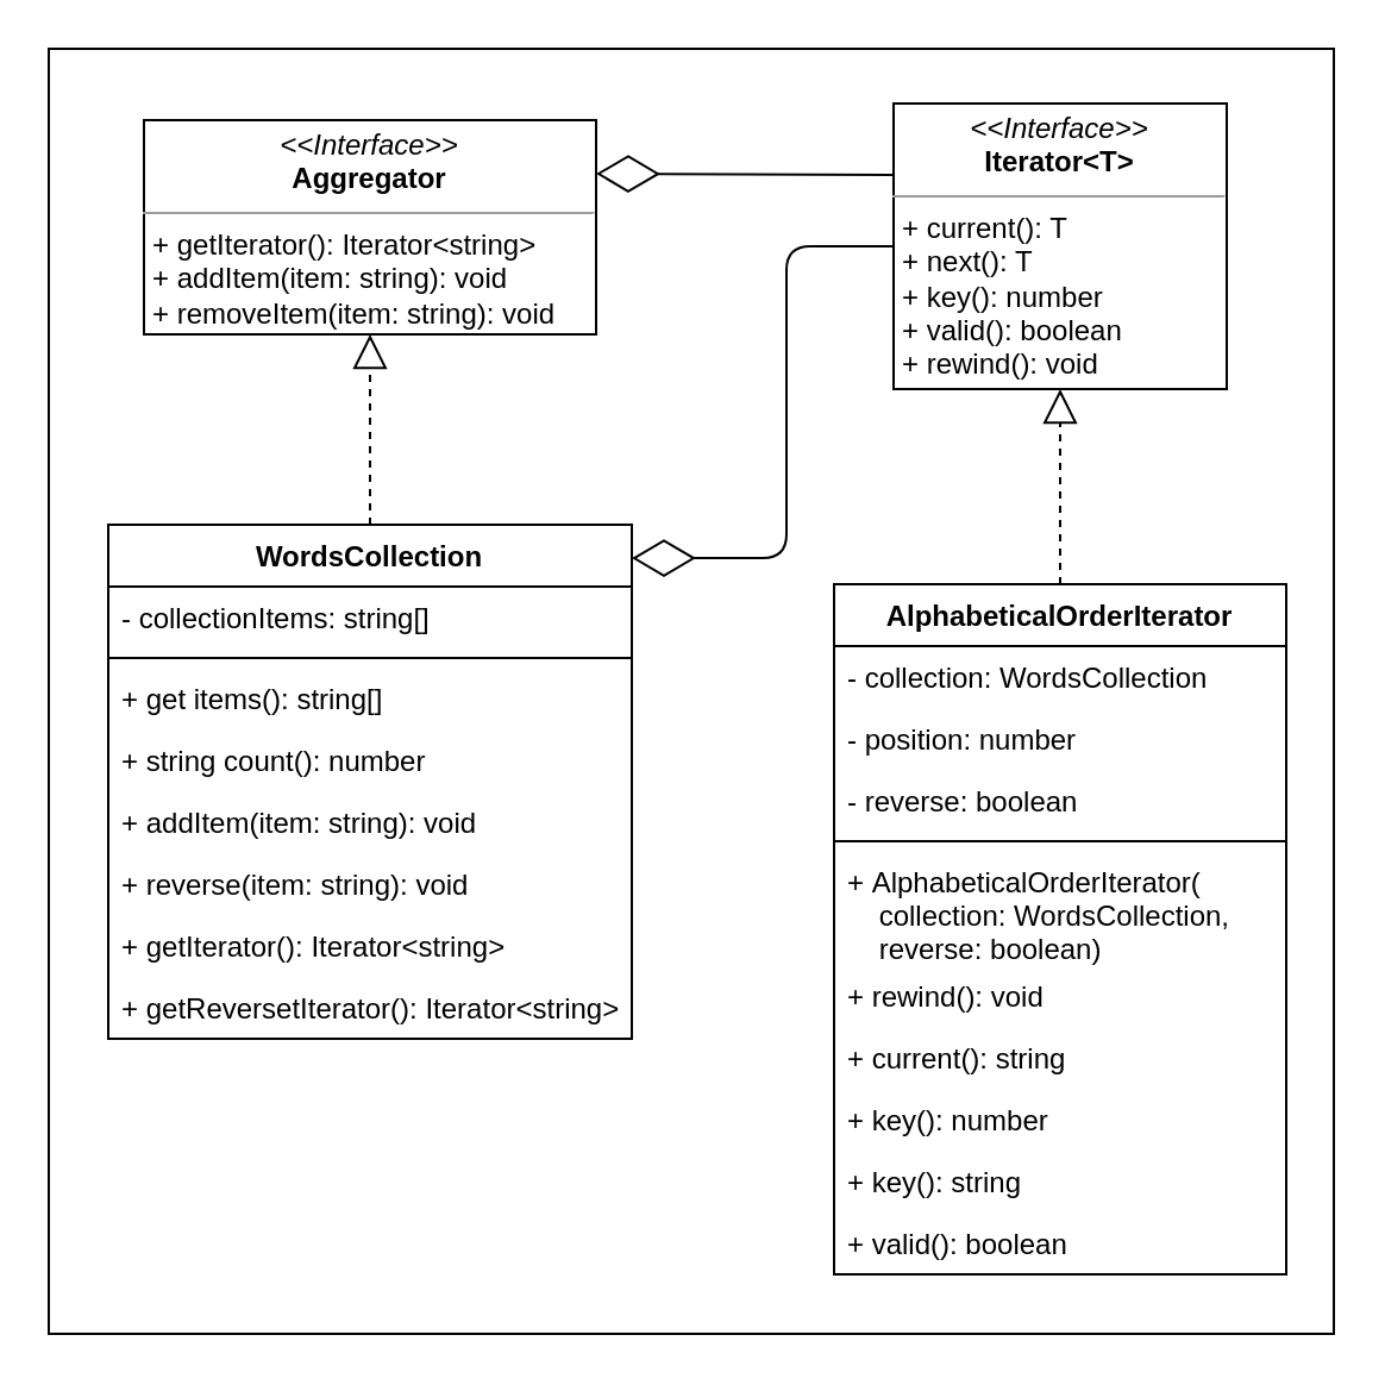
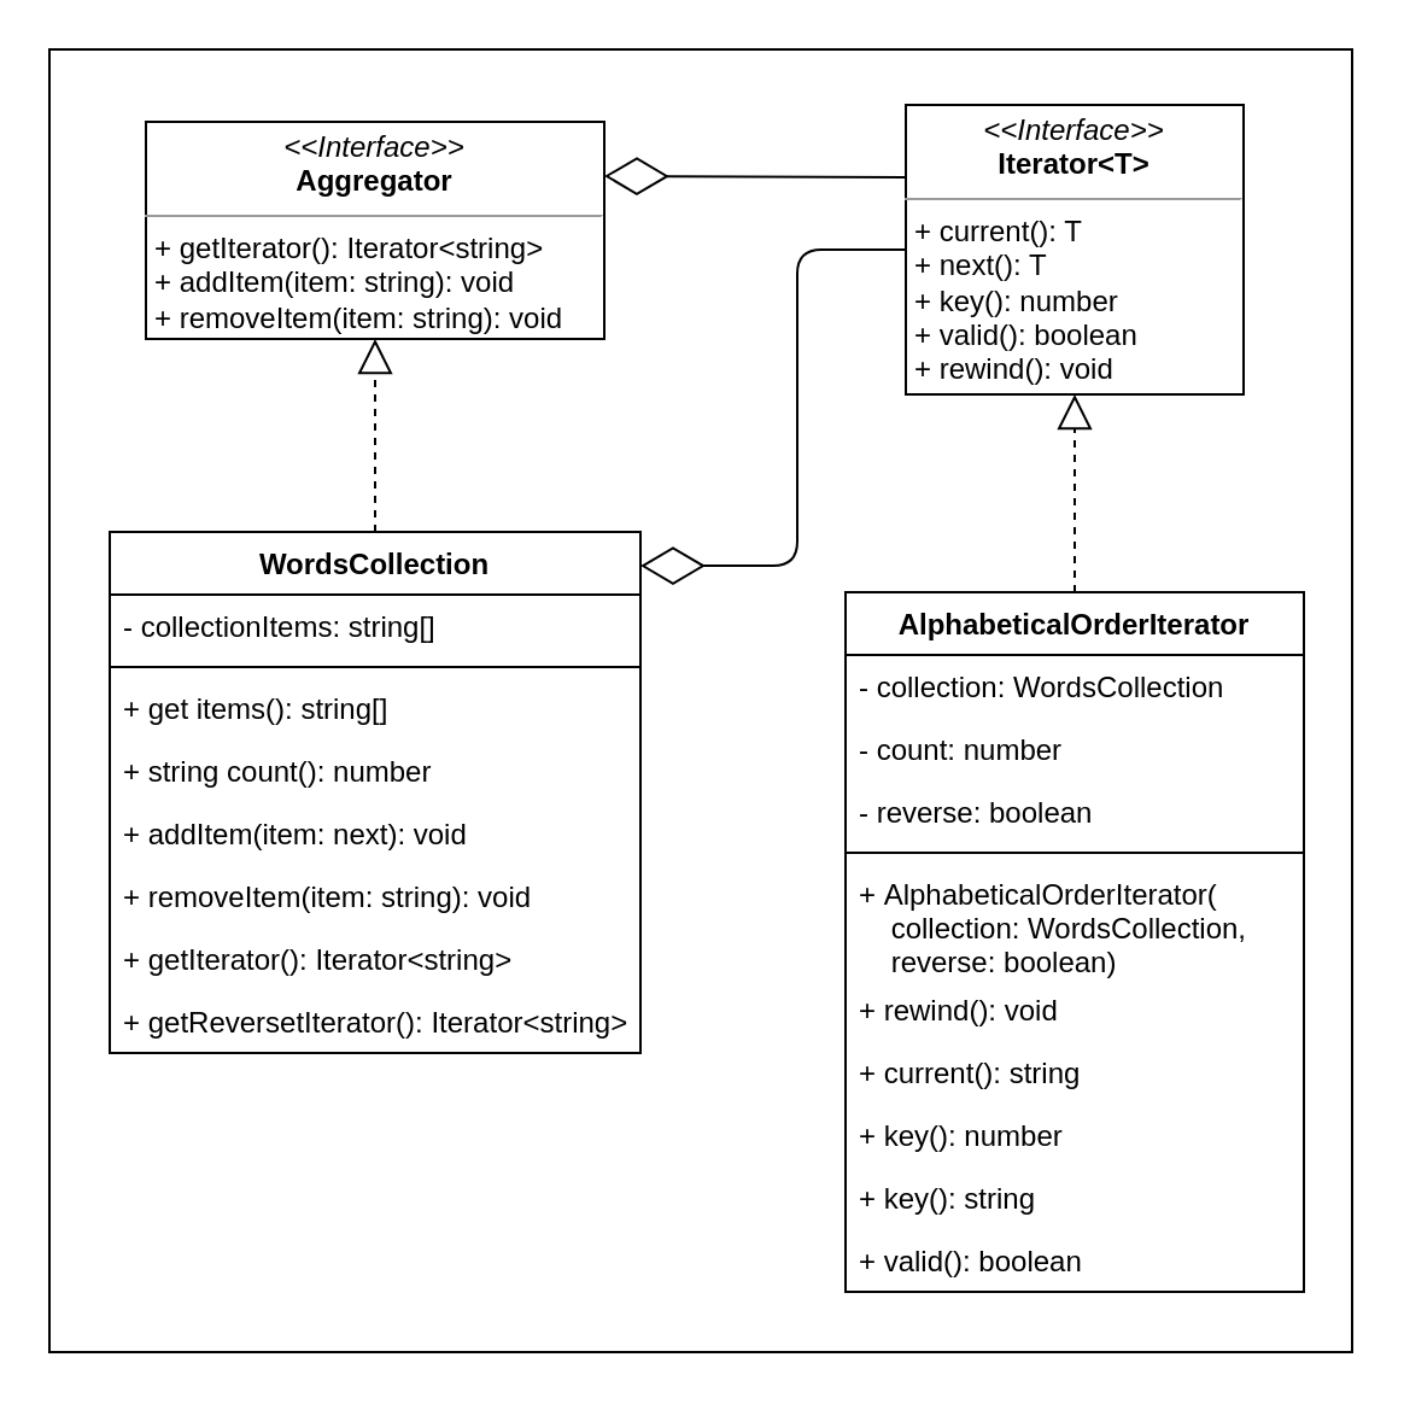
  <mxCell id="0" />
  <mxCell id="1" parent="0" />
  <mxCell id="2" value="" style="rounded=0;whiteSpace=wrap;html=1;" vertex="1" parent="1"><mxGeometry x="20" y="20" width="540" height="540" as="geometry" /></mxCell>
  <mxCell id="3" value="&lt;p style=&quot;margin: 0px ; margin-top: 4px ; text-align: center&quot;&gt;&lt;i&gt;&amp;lt;&amp;lt;Interface&amp;gt;&amp;gt;&lt;/i&gt;&lt;br&gt;&lt;b&gt;Aggregator&lt;/b&gt;&lt;/p&gt;&lt;hr size=&quot;1&quot;&gt;&lt;p style=&quot;margin: 0px ; margin-left: 4px&quot;&gt;+ getIterator(): Iterator&amp;lt;string&amp;gt;&lt;/p&gt;&lt;p style=&quot;margin: 0px ; margin-left: 4px&quot;&gt;+ addItem(item: string): void&lt;/p&gt;&lt;p style=&quot;margin: 0px ; margin-left: 4px&quot;&gt;+ removeItem(item: string): void&lt;/p&gt;" style="verticalAlign=top;align=left;overflow=fill;fontSize=12;fontFamily=Helvetica;html=1;" vertex="1" parent="1"><mxGeometry x="60" y="50" width="190" height="90" as="geometry" /></mxCell>
  <mxCell id="4" value="&lt;p style=&quot;margin: 0px ; margin-top: 4px ; text-align: center&quot;&gt;&lt;i&gt;&amp;lt;&amp;lt;Interface&amp;gt;&amp;gt;&lt;/i&gt;&lt;br&gt;&lt;b&gt;Iterator&amp;lt;T&amp;gt;&lt;/b&gt;&lt;/p&gt;&lt;hr size=&quot;1&quot;&gt;&lt;p style=&quot;margin: 0px ; margin-left: 4px&quot;&gt;+ current(): T&lt;/p&gt;&lt;p style=&quot;margin: 0px ; margin-left: 4px&quot;&gt;+ next(): T&lt;/p&gt;&lt;p style=&quot;margin: 0px ; margin-left: 4px&quot;&gt;+ key(): number&lt;/p&gt;&lt;p style=&quot;margin: 0px ; margin-left: 4px&quot;&gt;+ valid(): boolean&lt;/p&gt;&lt;p style=&quot;margin: 0px ; margin-left: 4px&quot;&gt;+ rewind(): void&lt;/p&gt;" style="verticalAlign=top;align=left;overflow=fill;fontSize=12;fontFamily=Helvetica;html=1;" vertex="1" parent="1"><mxGeometry x="375" y="43" width="140" height="120" as="geometry" /></mxCell>
  <mxCell id="5" value="WordsCollection" style="swimlane;fontStyle=1;align=center;verticalAlign=top;childLayout=stackLayout;horizontal=1;startSize=26;horizontalStack=0;resizeParent=1;resizeParentMax=0;resizeLast=0;collapsible=1;marginBottom=0;" vertex="1" parent="1"><mxGeometry x="45" y="220" width="220" height="216" as="geometry" /></mxCell>
  <mxCell id="6" value="- collectionItems: string[]" style="text;strokeColor=none;fillColor=none;align=left;verticalAlign=top;spacingLeft=4;spacingRight=4;overflow=hidden;rotatable=0;points=[[0,0.5],[1,0.5]];portConstraint=eastwest;" vertex="1" parent="5"><mxGeometry y="26" width="220" height="26" as="geometry" /></mxCell>
  <mxCell id="7" value="" style="line;strokeWidth=1;fillColor=none;align=left;verticalAlign=middle;spacingTop=-1;spacingLeft=3;spacingRight=3;rotatable=0;labelPosition=right;points=[];portConstraint=eastwest;" vertex="1" parent="5"><mxGeometry y="52" width="220" height="8" as="geometry" /></mxCell>
  <mxCell id="8" value="+ get items(): string[]" style="text;strokeColor=none;fillColor=none;align=left;verticalAlign=top;spacingLeft=4;spacingRight=4;overflow=hidden;rotatable=0;points=[[0,0.5],[1,0.5]];portConstraint=eastwest;" vertex="1" parent="5"><mxGeometry y="60" width="220" height="26" as="geometry" /></mxCell>
  <mxCell id="9" value="+ string count(): number" style="text;strokeColor=none;fillColor=none;align=left;verticalAlign=top;spacingLeft=4;spacingRight=4;overflow=hidden;rotatable=0;points=[[0,0.5],[1,0.5]];portConstraint=eastwest;" vertex="1" parent="5"><mxGeometry y="86" width="220" height="26" as="geometry" /></mxCell>
- <mxCell id="10" value="+ addItem(item: string): void" style="text;strokeColor=none;fillColor=none;align=left;verticalAlign=top;spacingLeft=4;spacingRight=4;overflow=hidden;rotatable=0;points=[[0,0.5],[1,0.5]];portConstraint=eastwest;" vertex="1" parent="5"><mxGeometry y="112" width="220" height="26" as="geometry" /></mxCell>
- <mxCell id="11" value="+ reverse(item: string): void" style="text;strokeColor=none;fillColor=none;align=left;verticalAlign=top;spacingLeft=4;spacingRight=4;overflow=hidden;rotatable=0;points=[[0,0.5],[1,0.5]];portConstraint=eastwest;" vertex="1" parent="5"><mxGeometry y="138" width="220" height="26" as="geometry" /></mxCell>
+ <mxCell id="10" value="+ addItem(item: next): void" style="text;strokeColor=none;fillColor=none;align=left;verticalAlign=top;spacingLeft=4;spacingRight=4;overflow=hidden;rotatable=0;points=[[0,0.5],[1,0.5]];portConstraint=eastwest;" vertex="1" parent="5"><mxGeometry y="112" width="220" height="26" as="geometry" /></mxCell>
+ <mxCell id="11" value="+ removeItem(item: string): void" style="text;strokeColor=none;fillColor=none;align=left;verticalAlign=top;spacingLeft=4;spacingRight=4;overflow=hidden;rotatable=0;points=[[0,0.5],[1,0.5]];portConstraint=eastwest;" vertex="1" parent="5"><mxGeometry y="138" width="220" height="26" as="geometry" /></mxCell>
  <mxCell id="12" value="+ getIterator(): Iterator&lt;string&gt;" style="text;strokeColor=none;fillColor=none;align=left;verticalAlign=top;spacingLeft=4;spacingRight=4;overflow=hidden;rotatable=0;points=[[0,0.5],[1,0.5]];portConstraint=eastwest;" vertex="1" parent="5"><mxGeometry y="164" width="220" height="26" as="geometry" /></mxCell>
  <mxCell id="13" value="+ getReversetIterator(): Iterator&lt;string&gt;" style="text;strokeColor=none;fillColor=none;align=left;verticalAlign=top;spacingLeft=4;spacingRight=4;overflow=hidden;rotatable=0;points=[[0,0.5],[1,0.5]];portConstraint=eastwest;" vertex="1" parent="5"><mxGeometry y="190" width="220" height="26" as="geometry" /></mxCell>
  <mxCell id="14" value="" style="endArrow=diamondThin;endFill=0;endSize=24;html=1;entryX=1;entryY=0.25;entryDx=0;entryDy=0;exitX=0;exitY=0.25;exitDx=0;exitDy=0;" edge="1" parent="1" source="4" target="3"><mxGeometry width="160" relative="1" as="geometry"><mxPoint x="370" y="310" as="sourcePoint" /><mxPoint x="530" y="310" as="targetPoint" /></mxGeometry></mxCell>
  <mxCell id="15" value="" style="endArrow=block;dashed=1;endFill=0;endSize=12;html=1;entryX=0.5;entryY=1;entryDx=0;entryDy=0;exitX=0.5;exitY=0;exitDx=0;exitDy=0;" edge="1" parent="1" source="5" target="3"><mxGeometry width="160" relative="1" as="geometry"><mxPoint x="130" y="530" as="sourcePoint" /><mxPoint x="290" y="530" as="targetPoint" /></mxGeometry></mxCell>
  <mxCell id="16" value="AlphabeticalOrderIterator" style="swimlane;fontStyle=1;align=center;verticalAlign=top;childLayout=stackLayout;horizontal=1;startSize=26;horizontalStack=0;resizeParent=1;resizeParentMax=0;resizeLast=0;collapsible=1;marginBottom=0;" vertex="1" parent="1"><mxGeometry x="350" y="245" width="190" height="290" as="geometry" /></mxCell>
  <mxCell id="17" value="- collection: WordsCollection" style="text;strokeColor=none;fillColor=none;align=left;verticalAlign=top;spacingLeft=4;spacingRight=4;overflow=hidden;rotatable=0;points=[[0,0.5],[1,0.5]];portConstraint=eastwest;" vertex="1" parent="16"><mxGeometry y="26" width="190" height="26" as="geometry" /></mxCell>
- <mxCell id="18" value="- position: number" style="text;strokeColor=none;fillColor=none;align=left;verticalAlign=top;spacingLeft=4;spacingRight=4;overflow=hidden;rotatable=0;points=[[0,0.5],[1,0.5]];portConstraint=eastwest;" vertex="1" parent="16"><mxGeometry y="52" width="190" height="26" as="geometry" /></mxCell>
+ <mxCell id="18" value="- count: number" style="text;strokeColor=none;fillColor=none;align=left;verticalAlign=top;spacingLeft=4;spacingRight=4;overflow=hidden;rotatable=0;points=[[0,0.5],[1,0.5]];portConstraint=eastwest;" vertex="1" parent="16"><mxGeometry y="52" width="190" height="26" as="geometry" /></mxCell>
  <mxCell id="19" value="- reverse: boolean" style="text;strokeColor=none;fillColor=none;align=left;verticalAlign=top;spacingLeft=4;spacingRight=4;overflow=hidden;rotatable=0;points=[[0,0.5],[1,0.5]];portConstraint=eastwest;" vertex="1" parent="16"><mxGeometry y="78" width="190" height="26" as="geometry" /></mxCell>
  <mxCell id="20" value="" style="line;strokeWidth=1;fillColor=none;align=left;verticalAlign=middle;spacingTop=-1;spacingLeft=3;spacingRight=3;rotatable=0;labelPosition=right;points=[];portConstraint=eastwest;" vertex="1" parent="16"><mxGeometry y="104" width="190" height="8" as="geometry" /></mxCell>
  <mxCell id="21" value="+ AlphabeticalOrderIterator(&#10;    collection: WordsCollection,&#10;    reverse: boolean)" style="text;strokeColor=none;fillColor=none;align=left;verticalAlign=top;spacingLeft=4;spacingRight=4;overflow=hidden;rotatable=0;points=[[0,0.5],[1,0.5]];portConstraint=eastwest;fontStyle=0" vertex="1" parent="16"><mxGeometry y="112" width="190" height="48" as="geometry" /></mxCell>
  <mxCell id="22" value="+ rewind(): void" style="text;strokeColor=none;fillColor=none;align=left;verticalAlign=top;spacingLeft=4;spacingRight=4;overflow=hidden;rotatable=0;points=[[0,0.5],[1,0.5]];portConstraint=eastwest;" vertex="1" parent="16"><mxGeometry y="160" width="190" height="26" as="geometry" /></mxCell>
  <mxCell id="23" value="+ current(): string" style="text;strokeColor=none;fillColor=none;align=left;verticalAlign=top;spacingLeft=4;spacingRight=4;overflow=hidden;rotatable=0;points=[[0,0.5],[1,0.5]];portConstraint=eastwest;" vertex="1" parent="16"><mxGeometry y="186" width="190" height="26" as="geometry" /></mxCell>
  <mxCell id="24" value="+ key(): number" style="text;strokeColor=none;fillColor=none;align=left;verticalAlign=top;spacingLeft=4;spacingRight=4;overflow=hidden;rotatable=0;points=[[0,0.5],[1,0.5]];portConstraint=eastwest;" vertex="1" parent="16"><mxGeometry y="212" width="190" height="26" as="geometry" /></mxCell>
  <mxCell id="25" value="+ key(): string" style="text;strokeColor=none;fillColor=none;align=left;verticalAlign=top;spacingLeft=4;spacingRight=4;overflow=hidden;rotatable=0;points=[[0,0.5],[1,0.5]];portConstraint=eastwest;" vertex="1" parent="16"><mxGeometry y="238" width="190" height="26" as="geometry" /></mxCell>
  <mxCell id="26" value="+ valid(): boolean" style="text;strokeColor=none;fillColor=none;align=left;verticalAlign=top;spacingLeft=4;spacingRight=4;overflow=hidden;rotatable=0;points=[[0,0.5],[1,0.5]];portConstraint=eastwest;" vertex="1" parent="16"><mxGeometry y="264" width="190" height="26" as="geometry" /></mxCell>
  <mxCell id="27" value="" style="endArrow=block;dashed=1;endFill=0;endSize=12;html=1;entryX=0.5;entryY=1;entryDx=0;entryDy=0;exitX=0.5;exitY=0;exitDx=0;exitDy=0;" edge="1" parent="1" source="16" target="4"><mxGeometry width="160" relative="1" as="geometry"><mxPoint x="600" y="380" as="sourcePoint" /><mxPoint x="760" y="380" as="targetPoint" /></mxGeometry></mxCell>
  <mxCell id="28" value="" style="endArrow=diamondThin;endFill=0;endSize=24;html=1;entryX=1;entryY=0.065;entryDx=0;entryDy=0;entryPerimeter=0;exitX=0;exitY=0.5;exitDx=0;exitDy=0;" edge="1" parent="1" source="4" target="5"><mxGeometry width="160" relative="1" as="geometry"><mxPoint x="220" y="540" as="sourcePoint" /><mxPoint x="380" y="540" as="targetPoint" /><Array as="points"><mxPoint x="330" y="103" /><mxPoint x="330" y="234" /></Array></mxGeometry></mxCell>
